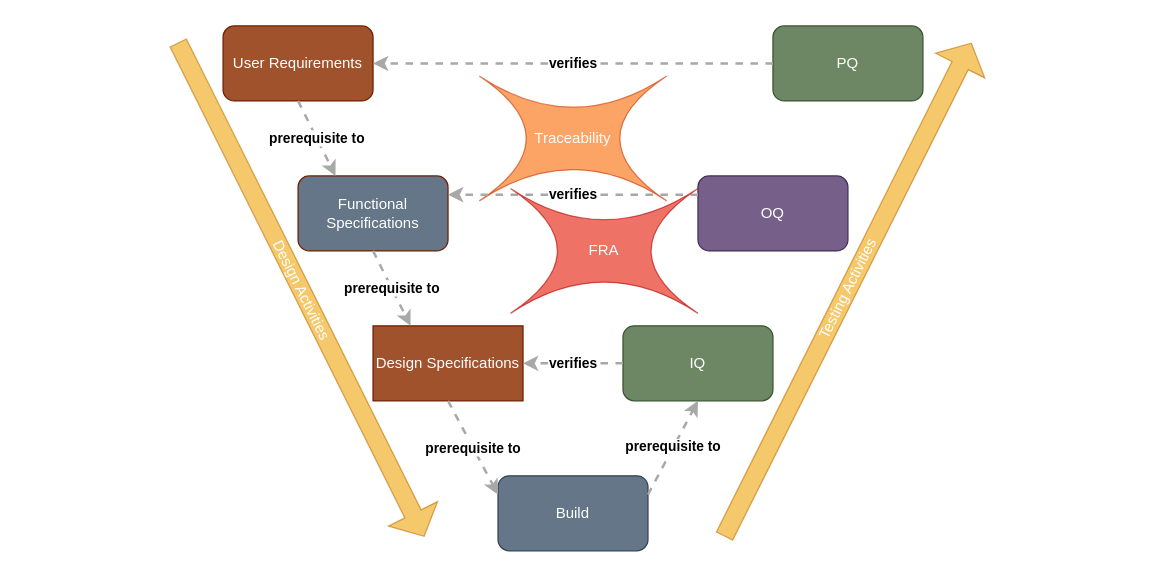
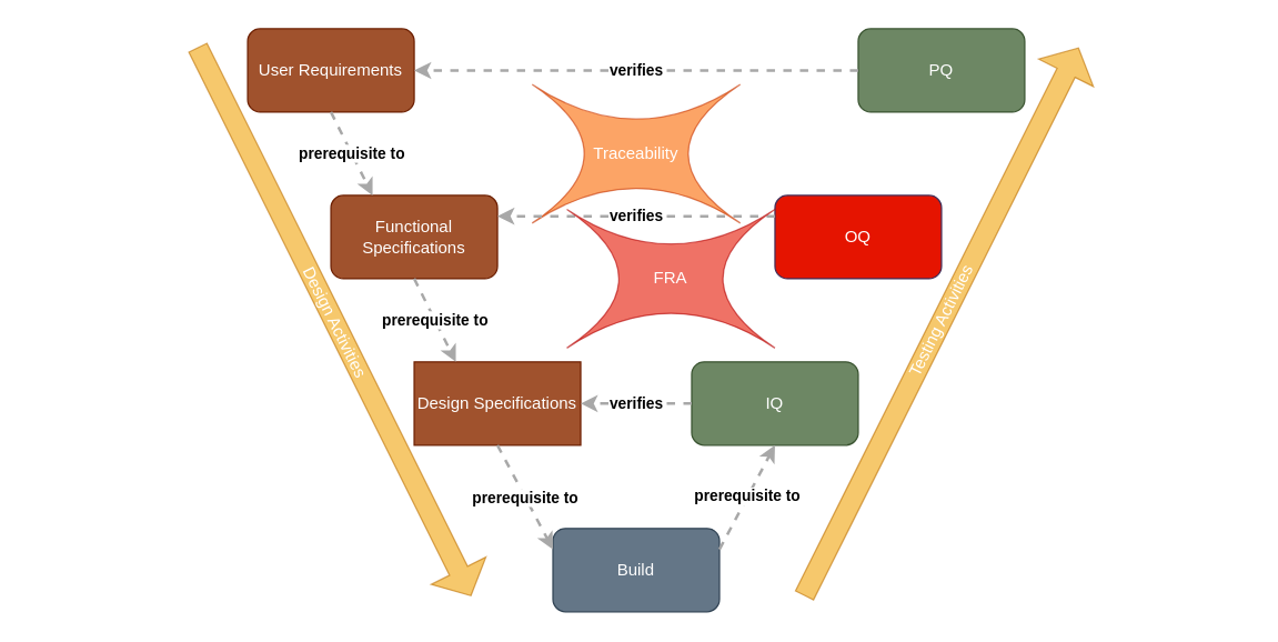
  <mxCell id="0" />
  <mxCell id="1" parent="0" />
  <mxCell id="2" value="User Requirements" style="rounded=1;whiteSpace=wrap;html=1;fillColor=#a0522d;strokeColor=#6D1F00;fontColor=#ffffff;" parent="1" vertex="1"><mxGeometry x="178" y="20" width="120" height="60" as="geometry" /></mxCell>
- <mxCell id="3" value="Functional Specifications" style="rounded=1;whiteSpace=wrap;html=1;fillColor=#647687;strokeColor=#6D1F00;fontColor=#ffffff;" parent="1" vertex="1"><mxGeometry x="238" y="140" width="120" height="60" as="geometry" /></mxCell>
+ <mxCell id="3" value="Functional Specifications" style="rounded=1;whiteSpace=wrap;html=1;fillColor=#a0522d;strokeColor=#6D1F00;fontColor=#ffffff;" parent="1" vertex="1"><mxGeometry x="238" y="140" width="120" height="60" as="geometry" /></mxCell>
  <mxCell id="4" value="Design Specifications" style="whiteSpace=wrap;html=1;fillColor=#a0522d;strokeColor=#6D1F00;fontColor=#ffffff;rounded=0;" parent="1" vertex="1"><mxGeometry x="298" y="260" width="120" height="60" as="geometry" /></mxCell>
  <mxCell id="5" value="IQ" style="rounded=1;whiteSpace=wrap;html=1;fillColor=#6d8764;strokeColor=#3A5431;fontColor=#ffffff;" parent="1" vertex="1"><mxGeometry x="498" y="260" width="120" height="60" as="geometry" /></mxCell>
- <mxCell id="6" value="OQ" style="rounded=1;whiteSpace=wrap;html=1;fillColor=#76608a;strokeColor=#432D57;fontColor=#ffffff;" parent="1" vertex="1"><mxGeometry x="558" y="140" width="120" height="60" as="geometry" /></mxCell>
+ <mxCell id="6" value="OQ" style="rounded=1;whiteSpace=wrap;html=1;fillColor=#e51400;strokeColor=#432D57;fontColor=#ffffff;" parent="1" vertex="1"><mxGeometry x="558" y="140" width="120" height="60" as="geometry" /></mxCell>
  <mxCell id="7" value="PQ" style="rounded=1;whiteSpace=wrap;html=1;fillColor=#6d8764;strokeColor=#3A5431;fontColor=#ffffff;" parent="1" vertex="1"><mxGeometry x="618" y="20" width="120" height="60" as="geometry" /></mxCell>
  <mxCell id="8" value="Build" style="rounded=1;whiteSpace=wrap;html=1;fillColor=#647687;strokeColor=#314354;fontColor=#ffffff;" parent="1" vertex="1"><mxGeometry x="398" y="380" width="120" height="60" as="geometry" /></mxCell>
  <mxCell id="9" value="Design Activities" style="html=1;shadow=0;dashed=0;align=center;verticalAlign=middle;shape=mxgraph.arrows2.arrow;dy=0.67;dx=20;notch=0;rotation=63.5;fillColor=#f0a30a;strokeColor=#BD7000;fontColor=#ffffff;opacity=60;" parent="1" vertex="1"><mxGeometry x="20" y="209" width="441" height="44" as="geometry" /></mxCell>
  <mxCell id="10" value="&lt;div style=&quot;text-align: left&quot;&gt;&lt;div style=&quot;text-align: center&quot;&gt;&lt;b&gt;prerequisite to&lt;/b&gt;&lt;/div&gt;&lt;/div&gt;" style="edgeStyle=none;rounded=0;html=1;jettySize=auto;orthogonalLoop=1;strokeColor=#A8A8A8;strokeWidth=2;fontColor=#000000;jumpStyle=none;dashed=1;exitX=0.5;exitY=1;exitDx=0;exitDy=0;entryX=0.25;entryY=0;entryDx=0;entryDy=0;" parent="1" source="2" target="3" edge="1"><mxGeometry width="200" relative="1" as="geometry"><mxPoint x="448" y="370" as="sourcePoint" /><mxPoint x="338" y="260" as="targetPoint" /></mxGeometry></mxCell>
  <mxCell id="11" value="&lt;div style=&quot;text-align: left&quot;&gt;&lt;div style=&quot;text-align: center&quot;&gt;&lt;b&gt;prerequisite to&lt;/b&gt;&lt;/div&gt;&lt;/div&gt;" style="edgeStyle=none;rounded=0;html=1;entryX=0.25;entryY=0;jettySize=auto;orthogonalLoop=1;strokeColor=#A8A8A8;strokeWidth=2;fontColor=#000000;jumpStyle=none;dashed=1;exitX=0.5;exitY=1;exitDx=0;exitDy=0;entryDx=0;entryDy=0;" parent="1" source="3" target="4" edge="1"><mxGeometry width="200" relative="1" as="geometry"><mxPoint x="448" y="370" as="sourcePoint" /><mxPoint x="648" y="370" as="targetPoint" /></mxGeometry></mxCell>
  <mxCell id="12" value="&lt;div style=&quot;text-align: left&quot;&gt;&lt;div style=&quot;text-align: center&quot;&gt;&lt;b&gt;prerequisite to&lt;/b&gt;&lt;/div&gt;&lt;/div&gt;" style="edgeStyle=none;rounded=0;html=1;entryX=0;entryY=0.25;jettySize=auto;orthogonalLoop=1;strokeColor=#A8A8A8;strokeWidth=2;fontColor=#000000;jumpStyle=none;dashed=1;exitX=0.5;exitY=1;exitDx=0;exitDy=0;entryDx=0;entryDy=0;" parent="1" source="4" target="8" edge="1"><mxGeometry width="200" relative="1" as="geometry"><mxPoint x="448" y="370" as="sourcePoint" /><mxPoint x="648" y="370" as="targetPoint" /></mxGeometry></mxCell>
  <mxCell id="13" value="&lt;div style=&quot;text-align: left&quot;&gt;&lt;div style=&quot;text-align: center&quot;&gt;&lt;b&gt;prerequisite to&lt;/b&gt;&lt;/div&gt;&lt;/div&gt;" style="edgeStyle=none;rounded=0;html=1;entryX=0.5;entryY=1;jettySize=auto;orthogonalLoop=1;strokeColor=#A8A8A8;strokeWidth=2;fontColor=#000000;jumpStyle=none;dashed=1;exitX=1;exitY=0.25;exitDx=0;exitDy=0;entryDx=0;entryDy=0;" parent="1" source="8" target="5" edge="1"><mxGeometry width="200" relative="1" as="geometry"><mxPoint x="448" y="370" as="sourcePoint" /><mxPoint x="648" y="370" as="targetPoint" /></mxGeometry></mxCell>
  <mxCell id="14" value="Testing Activities" style="html=1;shadow=0;dashed=0;align=center;verticalAlign=middle;shape=mxgraph.arrows2.arrow;dy=0.67;dx=20;notch=0;rotation=-63.4;fillColor=#f0a30a;strokeColor=#BD7000;fontColor=#ffffff;opacity=60;" parent="1" vertex="1"><mxGeometry x="457.5" y="209" width="441" height="44" as="geometry" /></mxCell>
  <mxCell id="15" value="Traceability" style="shape=switch;whiteSpace=wrap;html=1;fillColor=#fa6800;strokeColor=#C73500;fontColor=#ffffff;opacity=60;" parent="1" vertex="1"><mxGeometry x="383" y="60" width="150" height="100" as="geometry" /></mxCell>
  <mxCell id="16" value="&lt;div style=&quot;text-align: left&quot;&gt;&lt;div style=&quot;text-align: center&quot;&gt;&lt;b&gt;verifies&lt;/b&gt;&lt;/div&gt;&lt;/div&gt;" style="edgeStyle=none;rounded=0;html=1;entryX=1;entryY=0.5;jettySize=auto;orthogonalLoop=1;strokeColor=#A8A8A8;strokeWidth=2;fontColor=#000000;jumpStyle=none;dashed=1;exitX=0;exitY=0.5;exitDx=0;exitDy=0;entryDx=0;entryDy=0;" parent="1" source="5" target="4" edge="1"><mxGeometry width="200" relative="1" as="geometry"><mxPoint x="228" y="370" as="sourcePoint" /><mxPoint x="428" y="370" as="targetPoint" /></mxGeometry></mxCell>
  <mxCell id="17" value="&lt;div style=&quot;text-align: left&quot;&gt;&lt;div style=&quot;text-align: center&quot;&gt;&lt;b&gt;verifies&lt;/b&gt;&lt;/div&gt;&lt;/div&gt;" style="edgeStyle=none;rounded=0;html=1;entryX=1;entryY=0.5;jettySize=auto;orthogonalLoop=1;strokeColor=#A8A8A8;strokeWidth=2;fontColor=#000000;jumpStyle=none;dashed=1;exitX=0;exitY=0.5;exitDx=0;exitDy=0;entryDx=0;entryDy=0;" parent="1" source="7" target="2" edge="1"><mxGeometry width="200" relative="1" as="geometry"><mxPoint x="228" y="370" as="sourcePoint" /><mxPoint x="428" y="370" as="targetPoint" /></mxGeometry></mxCell>
  <mxCell id="18" value="&lt;div style=&quot;text-align: left&quot;&gt;&lt;div style=&quot;text-align: center&quot;&gt;&lt;b&gt;verifies&lt;/b&gt;&lt;/div&gt;&lt;/div&gt;" style="edgeStyle=none;rounded=0;html=1;entryX=1;entryY=0.5;jettySize=auto;orthogonalLoop=1;strokeColor=#A8A8A8;strokeWidth=2;fontColor=#000000;jumpStyle=none;dashed=1;exitX=0;exitY=0.5;exitDx=0;exitDy=0;entryDx=0;entryDy=0;" parent="1" edge="1"><mxGeometry width="200" relative="1" as="geometry"><mxPoint x="558" y="155" as="sourcePoint" /><mxPoint x="358" y="155" as="targetPoint" /></mxGeometry></mxCell>
  <mxCell id="19" value="FRA" style="shape=switch;whiteSpace=wrap;html=1;fillColor=#e51400;strokeColor=#B20000;fontColor=#ffffff;opacity=60;" vertex="1" parent="1"><mxGeometry x="408" y="150" width="150" height="100" as="geometry" /></mxCell>
